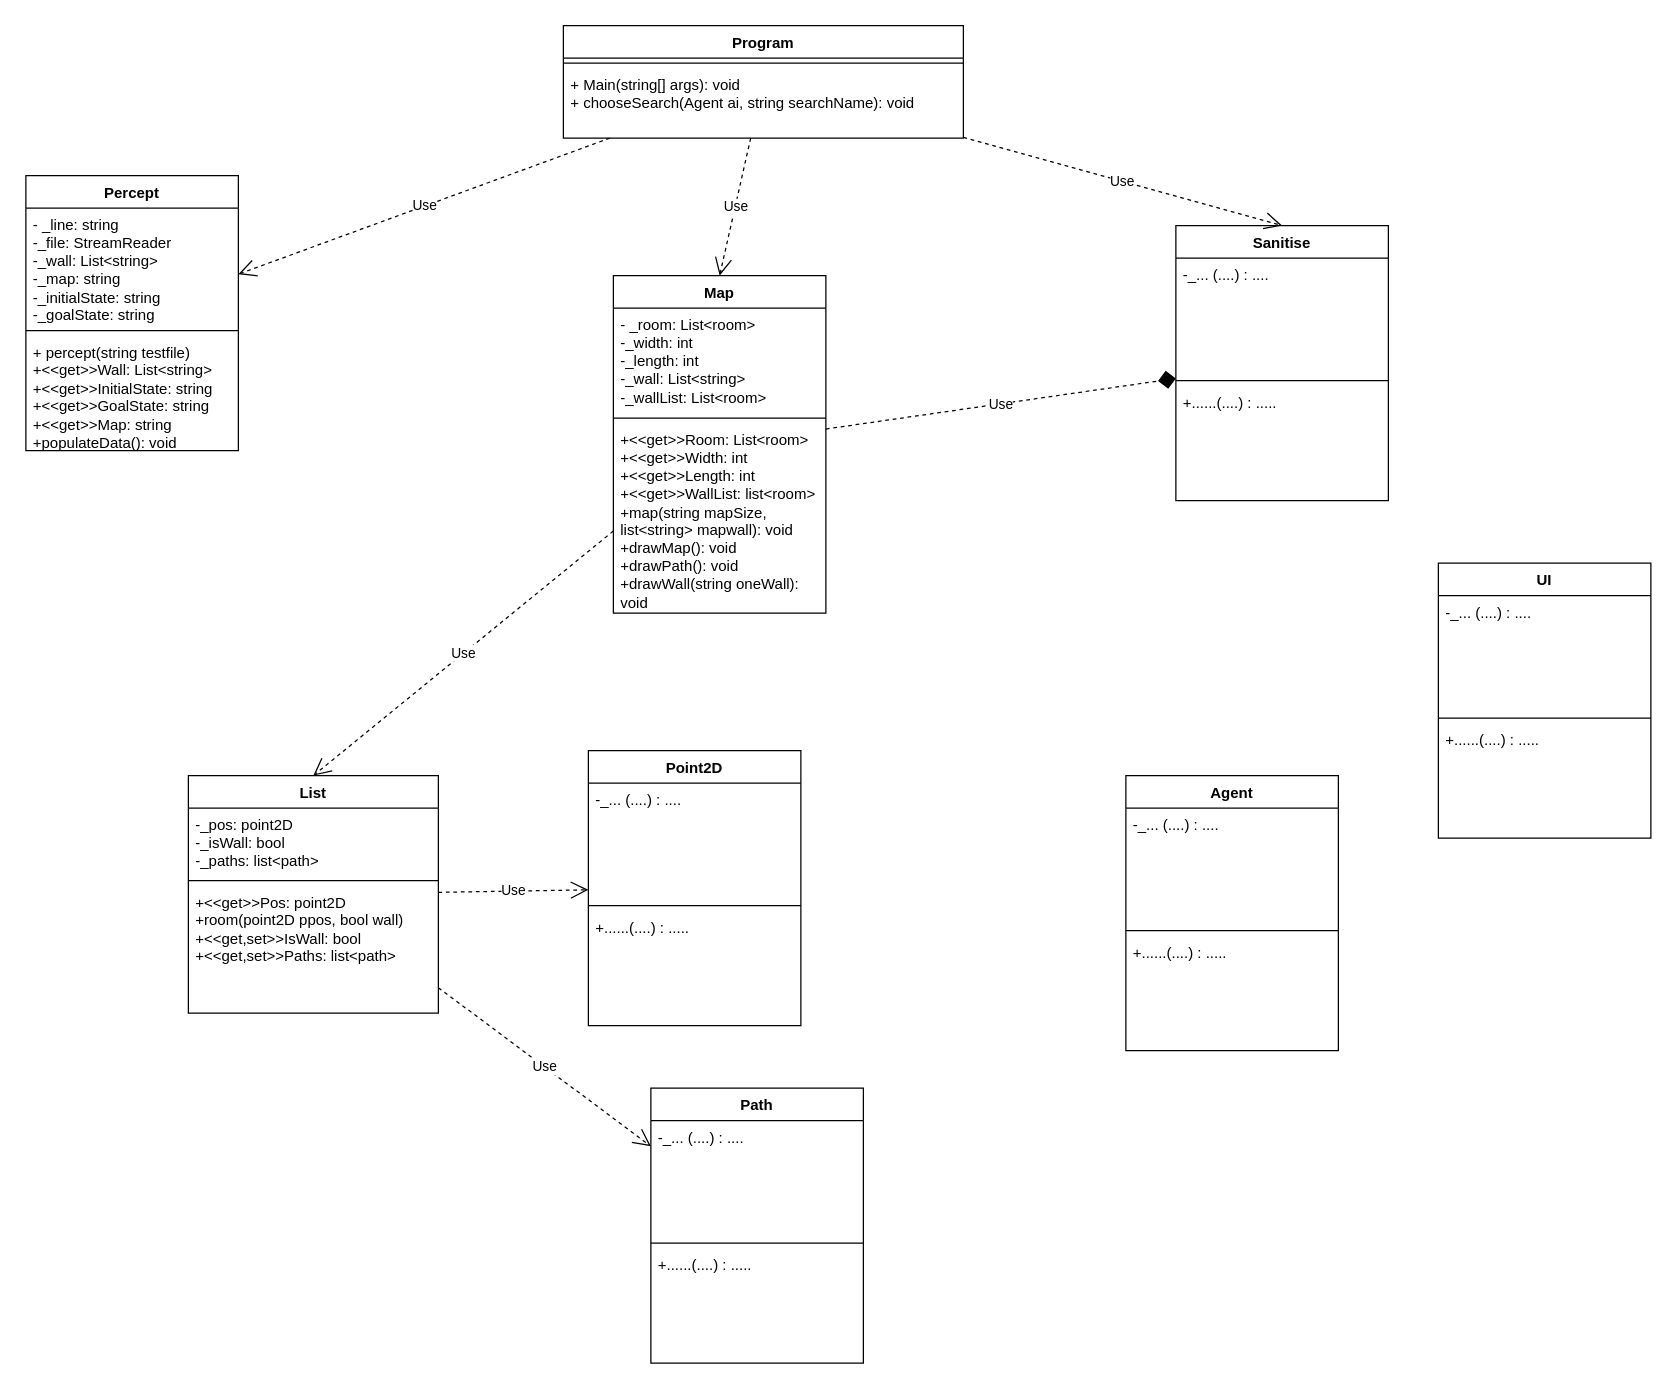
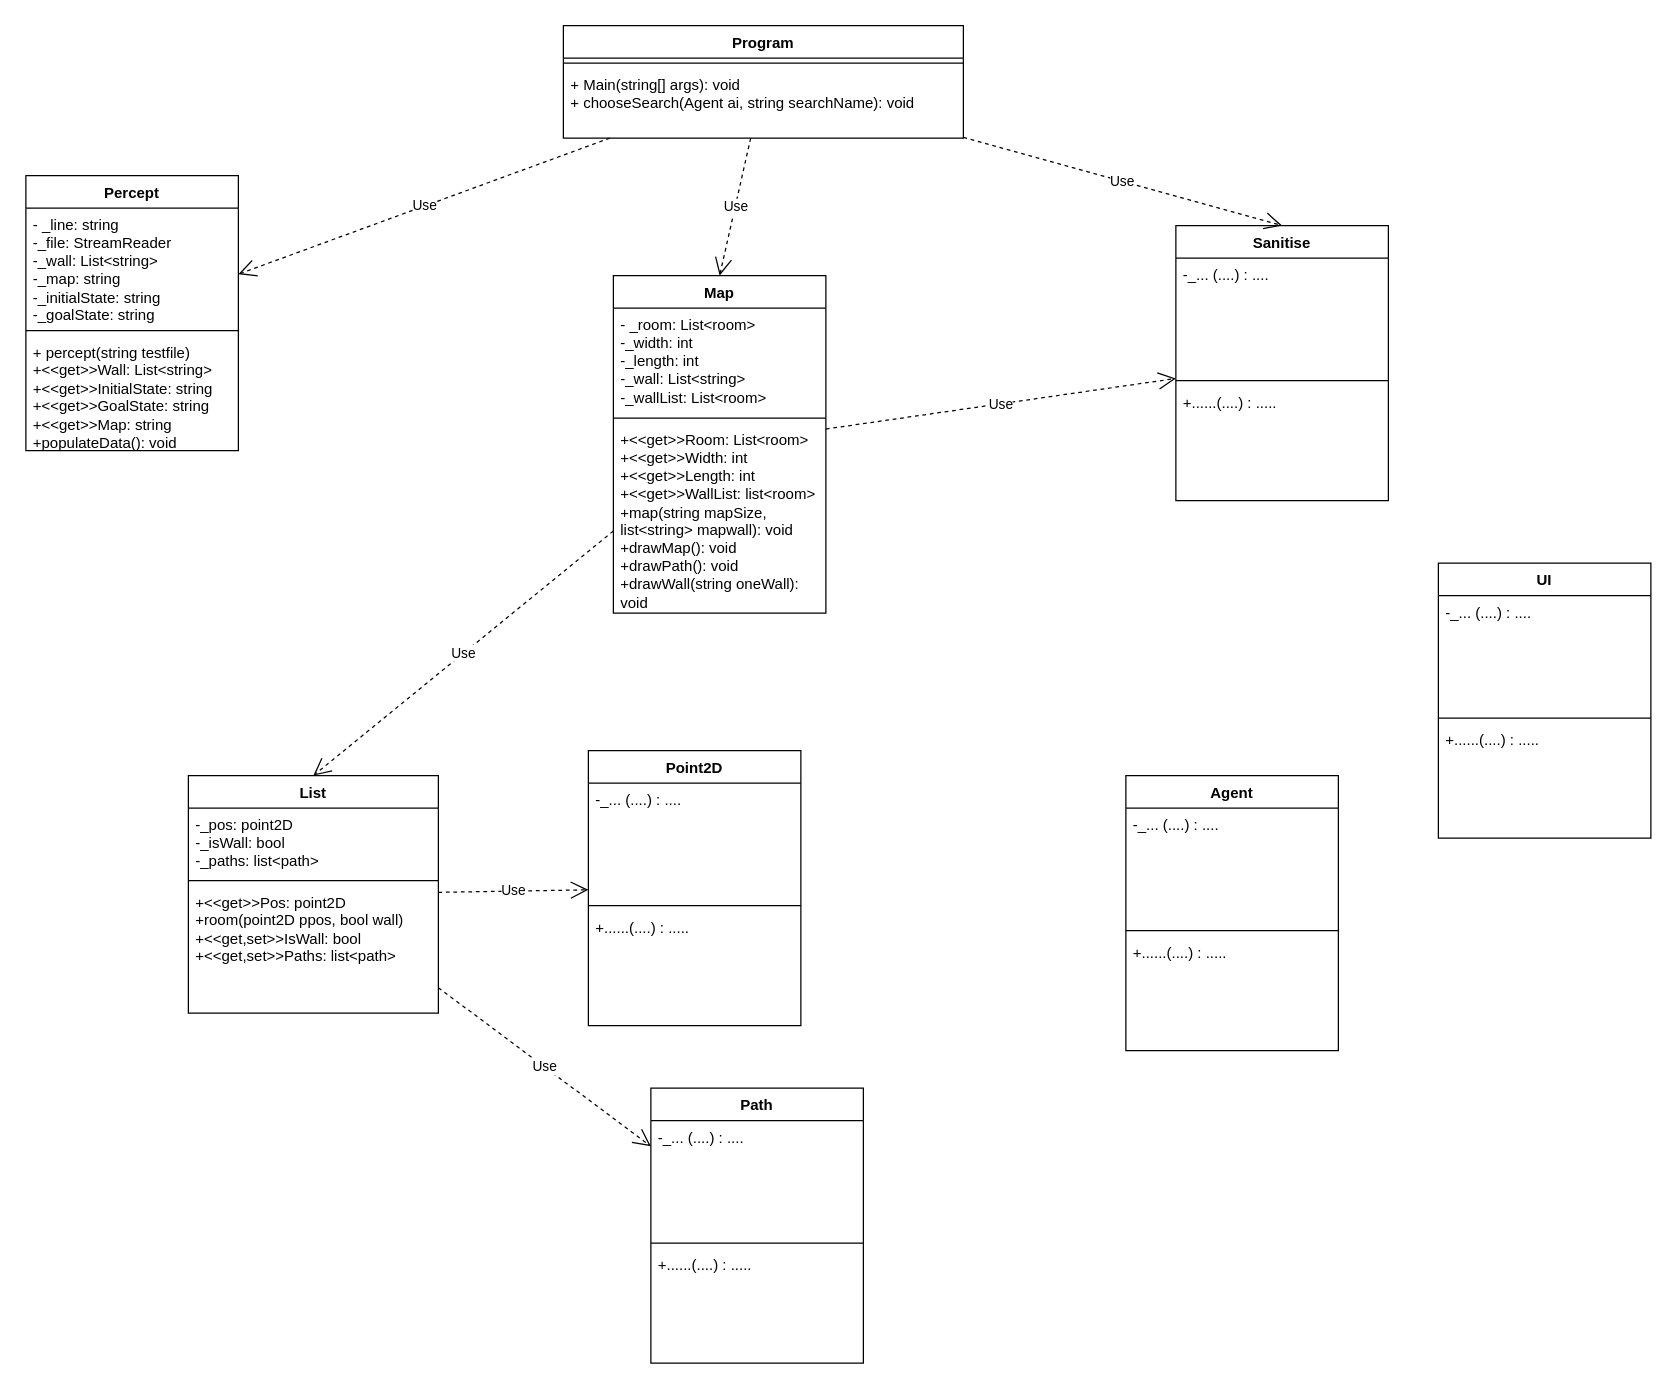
  <mxCell id="0" />
  <mxCell id="1" parent="0" />
  <mxCell id="2" value="Program" style="swimlane;fontStyle=1;align=center;verticalAlign=top;childLayout=stackLayout;horizontal=1;startSize=26;horizontalStack=0;resizeParent=1;resizeParentMax=0;resizeLast=0;collapsible=1;marginBottom=0;whiteSpace=wrap;html=1;" vertex="1" parent="1"><mxGeometry x="450" y="20" width="320" height="90" as="geometry" /></mxCell>
  <mxCell id="3" value="" style="line;strokeWidth=1;fillColor=none;align=left;verticalAlign=middle;spacingTop=-1;spacingLeft=3;spacingRight=3;rotatable=0;labelPosition=right;points=[];portConstraint=eastwest;strokeColor=inherit;" vertex="1" parent="2"><mxGeometry y="26" width="320" height="8" as="geometry" /></mxCell>
  <mxCell id="4" value="&lt;div&gt;+ Main(string[] args): void&lt;/div&gt;&lt;div&gt;+ chooseSearch(Agent ai, string searchName): void&lt;br&gt;&lt;/div&gt;" style="text;strokeColor=none;fillColor=none;align=left;verticalAlign=top;spacingLeft=4;spacingRight=4;overflow=hidden;rotatable=0;points=[[0,0.5],[1,0.5]];portConstraint=eastwest;whiteSpace=wrap;html=1;" vertex="1" parent="2"><mxGeometry y="34" width="320" height="56" as="geometry" /></mxCell>
  <mxCell id="5" value="Percept" style="swimlane;fontStyle=1;align=center;verticalAlign=top;childLayout=stackLayout;horizontal=1;startSize=26;horizontalStack=0;resizeParent=1;resizeParentMax=0;resizeLast=0;collapsible=1;marginBottom=0;whiteSpace=wrap;html=1;" vertex="1" parent="1"><mxGeometry x="20" y="140" width="170" height="220" as="geometry" /></mxCell>
  <mxCell id="6" value="&lt;div&gt;- _line: string&lt;/div&gt;&lt;div&gt;-_file: StreamReader&lt;/div&gt;&lt;div&gt;-_wall: List&amp;lt;string&amp;gt;&lt;/div&gt;&lt;div&gt;-_map: string&lt;/div&gt;&lt;div&gt;-_initialState: string&lt;/div&gt;&lt;div&gt;-_goalState: string&lt;br&gt;&lt;/div&gt;&lt;div&gt;&lt;br&gt;&lt;/div&gt;" style="text;strokeColor=none;fillColor=none;align=left;verticalAlign=top;spacingLeft=4;spacingRight=4;overflow=hidden;rotatable=0;points=[[0,0.5],[1,0.5]];portConstraint=eastwest;whiteSpace=wrap;html=1;" vertex="1" parent="5"><mxGeometry y="26" width="170" height="94" as="geometry" /></mxCell>
  <mxCell id="7" value="" style="line;strokeWidth=1;fillColor=none;align=left;verticalAlign=middle;spacingTop=-1;spacingLeft=3;spacingRight=3;rotatable=0;labelPosition=right;points=[];portConstraint=eastwest;strokeColor=inherit;" vertex="1" parent="5"><mxGeometry y="120" width="170" height="8" as="geometry" /></mxCell>
  <mxCell id="8" value="&lt;div&gt;+ percept(string testfile)&lt;/div&gt;&lt;div&gt;+&amp;lt;&amp;lt;get&amp;gt;&amp;gt;Wall: List&amp;lt;string&amp;gt;&lt;/div&gt;&lt;div&gt;+&amp;lt;&amp;lt;get&amp;gt;&amp;gt;InitialState: string&lt;/div&gt;&lt;div&gt;+&amp;lt;&amp;lt;get&amp;gt;&amp;gt;GoalState: string&lt;/div&gt;&lt;div&gt;+&amp;lt;&amp;lt;get&amp;gt;&amp;gt;Map: string&lt;/div&gt;&lt;div&gt;+populateData(): void&lt;br&gt;&lt;/div&gt;" style="text;strokeColor=none;fillColor=none;align=left;verticalAlign=top;spacingLeft=4;spacingRight=4;overflow=hidden;rotatable=0;points=[[0,0.5],[1,0.5]];portConstraint=eastwest;whiteSpace=wrap;html=1;" vertex="1" parent="5"><mxGeometry y="128" width="170" height="92" as="geometry" /></mxCell>
  <mxCell id="9" value="Use" style="endArrow=open;endSize=12;dashed=1;html=1;rounded=0;" edge="1" parent="1" source="2" target="5"><mxGeometry width="160" relative="1" as="geometry"><mxPoint x="810" y="170" as="sourcePoint" /><mxPoint x="970" y="170" as="targetPoint" /></mxGeometry></mxCell>
  <mxCell id="10" value="Map" style="swimlane;fontStyle=1;align=center;verticalAlign=top;childLayout=stackLayout;horizontal=1;startSize=26;horizontalStack=0;resizeParent=1;resizeParentMax=0;resizeLast=0;collapsible=1;marginBottom=0;whiteSpace=wrap;html=1;" vertex="1" parent="1"><mxGeometry x="490" y="220" width="170" height="270" as="geometry" /></mxCell>
  <mxCell id="11" value="&lt;div&gt;- _room: List&amp;lt;room&amp;gt;&lt;br&gt;&lt;/div&gt;&lt;div&gt;-_width: int&lt;/div&gt;&lt;div&gt;-_length: int&lt;br&gt;&lt;/div&gt;&lt;div&gt;-_wall: List&amp;lt;string&amp;gt;&lt;/div&gt;&lt;div&gt;-_wallList: List&amp;lt;room&amp;gt;&lt;/div&gt;" style="text;strokeColor=none;fillColor=none;align=left;verticalAlign=top;spacingLeft=4;spacingRight=4;overflow=hidden;rotatable=0;points=[[0,0.5],[1,0.5]];portConstraint=eastwest;whiteSpace=wrap;html=1;" vertex="1" parent="10"><mxGeometry y="26" width="170" height="84" as="geometry" /></mxCell>
  <mxCell id="12" value="" style="line;strokeWidth=1;fillColor=none;align=left;verticalAlign=middle;spacingTop=-1;spacingLeft=3;spacingRight=3;rotatable=0;labelPosition=right;points=[];portConstraint=eastwest;strokeColor=inherit;" vertex="1" parent="10"><mxGeometry y="110" width="170" height="8" as="geometry" /></mxCell>
  <mxCell id="13" value="&lt;div&gt;+&amp;lt;&amp;lt;get&amp;gt;&amp;gt;Room: List&amp;lt;room&amp;gt;&lt;/div&gt;&lt;div&gt;+&amp;lt;&amp;lt;get&amp;gt;&amp;gt;Width: int&lt;/div&gt;&lt;div&gt;+&amp;lt;&amp;lt;get&amp;gt;&amp;gt;Length: int&lt;/div&gt;&lt;div&gt;+&amp;lt;&amp;lt;get&amp;gt;&amp;gt;WallList: list&amp;lt;room&amp;gt;&lt;/div&gt;&lt;div&gt;+map(string mapSize, list&amp;lt;string&amp;gt; mapwall): void&lt;br&gt;&lt;/div&gt;&lt;div&gt;+drawMap(): void&lt;/div&gt;&lt;div&gt;+drawPath(): void&lt;/div&gt;&lt;div&gt;+drawWall(string oneWall): void&lt;/div&gt;" style="text;strokeColor=none;fillColor=none;align=left;verticalAlign=top;spacingLeft=4;spacingRight=4;overflow=hidden;rotatable=0;points=[[0,0.5],[1,0.5]];portConstraint=eastwest;whiteSpace=wrap;html=1;" vertex="1" parent="10"><mxGeometry y="118" width="170" height="152" as="geometry" /></mxCell>
  <mxCell id="14" value="Use" style="endArrow=open;endSize=12;dashed=1;html=1;rounded=0;entryX=0.5;entryY=0;entryDx=0;entryDy=0;" edge="1" parent="1" source="10" target="15"><mxGeometry width="160" relative="1" as="geometry"><mxPoint x="581" y="120" as="sourcePoint" /><mxPoint x="500" y="213" as="targetPoint" /></mxGeometry></mxCell>
  <mxCell id="15" value="List" style="swimlane;fontStyle=1;align=center;verticalAlign=top;childLayout=stackLayout;horizontal=1;startSize=26;horizontalStack=0;resizeParent=1;resizeParentMax=0;resizeLast=0;collapsible=1;marginBottom=0;whiteSpace=wrap;html=1;" vertex="1" parent="1"><mxGeometry x="150" y="620" width="200" height="190" as="geometry" /></mxCell>
  <mxCell id="16" value="&lt;div&gt;-_pos: point2D&lt;/div&gt;&lt;div&gt;-_isWall: bool&lt;/div&gt;&lt;div&gt;-_paths: list&amp;lt;path&amp;gt; &lt;br&gt;&lt;/div&gt;" style="text;strokeColor=none;fillColor=none;align=left;verticalAlign=top;spacingLeft=4;spacingRight=4;overflow=hidden;rotatable=0;points=[[0,0.5],[1,0.5]];portConstraint=eastwest;whiteSpace=wrap;html=1;" vertex="1" parent="15"><mxGeometry y="26" width="200" height="54" as="geometry" /></mxCell>
  <mxCell id="17" value="" style="line;strokeWidth=1;fillColor=none;align=left;verticalAlign=middle;spacingTop=-1;spacingLeft=3;spacingRight=3;rotatable=0;labelPosition=right;points=[];portConstraint=eastwest;strokeColor=inherit;" vertex="1" parent="15"><mxGeometry y="80" width="200" height="8" as="geometry" /></mxCell>
  <mxCell id="18" value="&lt;div&gt;+&amp;lt;&amp;lt;get&amp;gt;&amp;gt;Pos: point2D&lt;br&gt;&lt;/div&gt;&lt;div&gt;+room(point2D ppos, bool wall)&lt;br&gt;&lt;/div&gt;&lt;div&gt;+&amp;lt;&amp;lt;get,set&amp;gt;&amp;gt;IsWall: bool&lt;br&gt;&lt;/div&gt;&lt;div&gt;+&amp;lt;&amp;lt;get,set&amp;gt;&amp;gt;Paths: list&amp;lt;path&amp;gt;&lt;/div&gt;&lt;div&gt;&lt;br&gt;&lt;/div&gt;" style="text;strokeColor=none;fillColor=none;align=left;verticalAlign=top;spacingLeft=4;spacingRight=4;overflow=hidden;rotatable=0;points=[[0,0.5],[1,0.5]];portConstraint=eastwest;whiteSpace=wrap;html=1;" vertex="1" parent="15"><mxGeometry y="88" width="200" height="102" as="geometry" /></mxCell>
  <mxCell id="19" value="Sanitise" style="swimlane;fontStyle=1;align=center;verticalAlign=top;childLayout=stackLayout;horizontal=1;startSize=26;horizontalStack=0;resizeParent=1;resizeParentMax=0;resizeLast=0;collapsible=1;marginBottom=0;whiteSpace=wrap;html=1;" vertex="1" parent="1"><mxGeometry x="940" y="180" width="170" height="220" as="geometry" /></mxCell>
  <mxCell id="20" value="-_... (....) : ...." style="text;strokeColor=none;fillColor=none;align=left;verticalAlign=top;spacingLeft=4;spacingRight=4;overflow=hidden;rotatable=0;points=[[0,0.5],[1,0.5]];portConstraint=eastwest;whiteSpace=wrap;html=1;" vertex="1" parent="19"><mxGeometry y="26" width="170" height="94" as="geometry" /></mxCell>
  <mxCell id="21" value="" style="line;strokeWidth=1;fillColor=none;align=left;verticalAlign=middle;spacingTop=-1;spacingLeft=3;spacingRight=3;rotatable=0;labelPosition=right;points=[];portConstraint=eastwest;strokeColor=inherit;" vertex="1" parent="19"><mxGeometry y="120" width="170" height="8" as="geometry" /></mxCell>
  <mxCell id="22" value="+......(....) : ....." style="text;strokeColor=none;fillColor=none;align=left;verticalAlign=top;spacingLeft=4;spacingRight=4;overflow=hidden;rotatable=0;points=[[0,0.5],[1,0.5]];portConstraint=eastwest;whiteSpace=wrap;html=1;" vertex="1" parent="19"><mxGeometry y="128" width="170" height="92" as="geometry" /></mxCell>
- <mxCell id="23" value="Use" style="endArrow=diamond;endSize=12;dashed=1;html=1;rounded=0;" edge="1" parent="1" source="10" target="19"><mxGeometry width="160" relative="1" as="geometry"><mxPoint x="560" y="399" as="sourcePoint" /><mxPoint x="455" y="490" as="targetPoint" /></mxGeometry></mxCell>
+ <mxCell id="23" value="Use" style="endArrow=open;endSize=12;dashed=1;html=1;rounded=0;" edge="1" parent="1" source="10" target="19"><mxGeometry width="160" relative="1" as="geometry"><mxPoint x="560" y="399" as="sourcePoint" /><mxPoint x="455" y="490" as="targetPoint" /></mxGeometry></mxCell>
  <mxCell id="24" value="Point2D" style="swimlane;fontStyle=1;align=center;verticalAlign=top;childLayout=stackLayout;horizontal=1;startSize=26;horizontalStack=0;resizeParent=1;resizeParentMax=0;resizeLast=0;collapsible=1;marginBottom=0;whiteSpace=wrap;html=1;" vertex="1" parent="1"><mxGeometry x="470" y="600" width="170" height="220" as="geometry" /></mxCell>
  <mxCell id="25" value="-_... (....) : ...." style="text;strokeColor=none;fillColor=none;align=left;verticalAlign=top;spacingLeft=4;spacingRight=4;overflow=hidden;rotatable=0;points=[[0,0.5],[1,0.5]];portConstraint=eastwest;whiteSpace=wrap;html=1;" vertex="1" parent="24"><mxGeometry y="26" width="170" height="94" as="geometry" /></mxCell>
  <mxCell id="26" value="" style="line;strokeWidth=1;fillColor=none;align=left;verticalAlign=middle;spacingTop=-1;spacingLeft=3;spacingRight=3;rotatable=0;labelPosition=right;points=[];portConstraint=eastwest;strokeColor=inherit;" vertex="1" parent="24"><mxGeometry y="120" width="170" height="8" as="geometry" /></mxCell>
  <mxCell id="27" value="+......(....) : ....." style="text;strokeColor=none;fillColor=none;align=left;verticalAlign=top;spacingLeft=4;spacingRight=4;overflow=hidden;rotatable=0;points=[[0,0.5],[1,0.5]];portConstraint=eastwest;whiteSpace=wrap;html=1;" vertex="1" parent="24"><mxGeometry y="128" width="170" height="92" as="geometry" /></mxCell>
  <mxCell id="28" value="Use" style="endArrow=open;endSize=12;dashed=1;html=1;rounded=0;" edge="1" parent="1" source="15" target="24"><mxGeometry width="160" relative="1" as="geometry"><mxPoint x="651" y="460" as="sourcePoint" /><mxPoint x="655" y="510" as="targetPoint" /></mxGeometry></mxCell>
  <mxCell id="29" value="Path" style="swimlane;fontStyle=1;align=center;verticalAlign=top;childLayout=stackLayout;horizontal=1;startSize=26;horizontalStack=0;resizeParent=1;resizeParentMax=0;resizeLast=0;collapsible=1;marginBottom=0;whiteSpace=wrap;html=1;" vertex="1" parent="1"><mxGeometry x="520" y="870" width="170" height="220" as="geometry" /></mxCell>
  <mxCell id="30" value="-_... (....) : ...." style="text;strokeColor=none;fillColor=none;align=left;verticalAlign=top;spacingLeft=4;spacingRight=4;overflow=hidden;rotatable=0;points=[[0,0.5],[1,0.5]];portConstraint=eastwest;whiteSpace=wrap;html=1;" vertex="1" parent="29"><mxGeometry y="26" width="170" height="94" as="geometry" /></mxCell>
  <mxCell id="31" value="" style="line;strokeWidth=1;fillColor=none;align=left;verticalAlign=middle;spacingTop=-1;spacingLeft=3;spacingRight=3;rotatable=0;labelPosition=right;points=[];portConstraint=eastwest;strokeColor=inherit;" vertex="1" parent="29"><mxGeometry y="120" width="170" height="8" as="geometry" /></mxCell>
  <mxCell id="32" value="+......(....) : ....." style="text;strokeColor=none;fillColor=none;align=left;verticalAlign=top;spacingLeft=4;spacingRight=4;overflow=hidden;rotatable=0;points=[[0,0.5],[1,0.5]];portConstraint=eastwest;whiteSpace=wrap;html=1;" vertex="1" parent="29"><mxGeometry y="128" width="170" height="92" as="geometry" /></mxCell>
  <mxCell id="33" value="Use" style="endArrow=open;endSize=12;dashed=1;html=1;rounded=0;entryX=0.5;entryY=0;entryDx=0;entryDy=0;" edge="1" parent="1" source="2" target="10"><mxGeometry width="160" relative="1" as="geometry"><mxPoint x="497" y="120" as="sourcePoint" /><mxPoint x="200" y="229" as="targetPoint" /></mxGeometry></mxCell>
  <mxCell id="34" value="Use" style="endArrow=open;endSize=12;dashed=1;html=1;rounded=0;entryX=0.5;entryY=0;entryDx=0;entryDy=0;" edge="1" parent="1" source="2" target="19"><mxGeometry width="160" relative="1" as="geometry"><mxPoint x="630" y="120" as="sourcePoint" /><mxPoint x="645" y="190" as="targetPoint" /></mxGeometry></mxCell>
  <mxCell id="35" value="Agent" style="swimlane;fontStyle=1;align=center;verticalAlign=top;childLayout=stackLayout;horizontal=1;startSize=26;horizontalStack=0;resizeParent=1;resizeParentMax=0;resizeLast=0;collapsible=1;marginBottom=0;whiteSpace=wrap;html=1;" vertex="1" parent="1"><mxGeometry x="900" y="620" width="170" height="220" as="geometry" /></mxCell>
  <mxCell id="36" value="-_... (....) : ...." style="text;strokeColor=none;fillColor=none;align=left;verticalAlign=top;spacingLeft=4;spacingRight=4;overflow=hidden;rotatable=0;points=[[0,0.5],[1,0.5]];portConstraint=eastwest;whiteSpace=wrap;html=1;" vertex="1" parent="35"><mxGeometry y="26" width="170" height="94" as="geometry" /></mxCell>
  <mxCell id="37" value="" style="line;strokeWidth=1;fillColor=none;align=left;verticalAlign=middle;spacingTop=-1;spacingLeft=3;spacingRight=3;rotatable=0;labelPosition=right;points=[];portConstraint=eastwest;strokeColor=inherit;" vertex="1" parent="35"><mxGeometry y="120" width="170" height="8" as="geometry" /></mxCell>
  <mxCell id="38" value="+......(....) : ....." style="text;strokeColor=none;fillColor=none;align=left;verticalAlign=top;spacingLeft=4;spacingRight=4;overflow=hidden;rotatable=0;points=[[0,0.5],[1,0.5]];portConstraint=eastwest;whiteSpace=wrap;html=1;" vertex="1" parent="35"><mxGeometry y="128" width="170" height="92" as="geometry" /></mxCell>
  <mxCell id="39" value="UI" style="swimlane;fontStyle=1;align=center;verticalAlign=top;childLayout=stackLayout;horizontal=1;startSize=26;horizontalStack=0;resizeParent=1;resizeParentMax=0;resizeLast=0;collapsible=1;marginBottom=0;whiteSpace=wrap;html=1;" vertex="1" parent="1"><mxGeometry x="1150" y="450" width="170" height="220" as="geometry" /></mxCell>
  <mxCell id="40" value="-_... (....) : ...." style="text;strokeColor=none;fillColor=none;align=left;verticalAlign=top;spacingLeft=4;spacingRight=4;overflow=hidden;rotatable=0;points=[[0,0.5],[1,0.5]];portConstraint=eastwest;whiteSpace=wrap;html=1;" vertex="1" parent="39"><mxGeometry y="26" width="170" height="94" as="geometry" /></mxCell>
  <mxCell id="41" value="" style="line;strokeWidth=1;fillColor=none;align=left;verticalAlign=middle;spacingTop=-1;spacingLeft=3;spacingRight=3;rotatable=0;labelPosition=right;points=[];portConstraint=eastwest;strokeColor=inherit;" vertex="1" parent="39"><mxGeometry y="120" width="170" height="8" as="geometry" /></mxCell>
  <mxCell id="42" value="+......(....) : ....." style="text;strokeColor=none;fillColor=none;align=left;verticalAlign=top;spacingLeft=4;spacingRight=4;overflow=hidden;rotatable=0;points=[[0,0.5],[1,0.5]];portConstraint=eastwest;whiteSpace=wrap;html=1;" vertex="1" parent="39"><mxGeometry y="128" width="170" height="92" as="geometry" /></mxCell>
  <mxCell id="43" value="Use" style="endArrow=open;endSize=12;dashed=1;html=1;rounded=0;" edge="1" parent="1" source="15" target="29"><mxGeometry width="160" relative="1" as="geometry"><mxPoint x="636" y="500" as="sourcePoint" /><mxPoint x="753" y="810" as="targetPoint" /></mxGeometry></mxCell>
